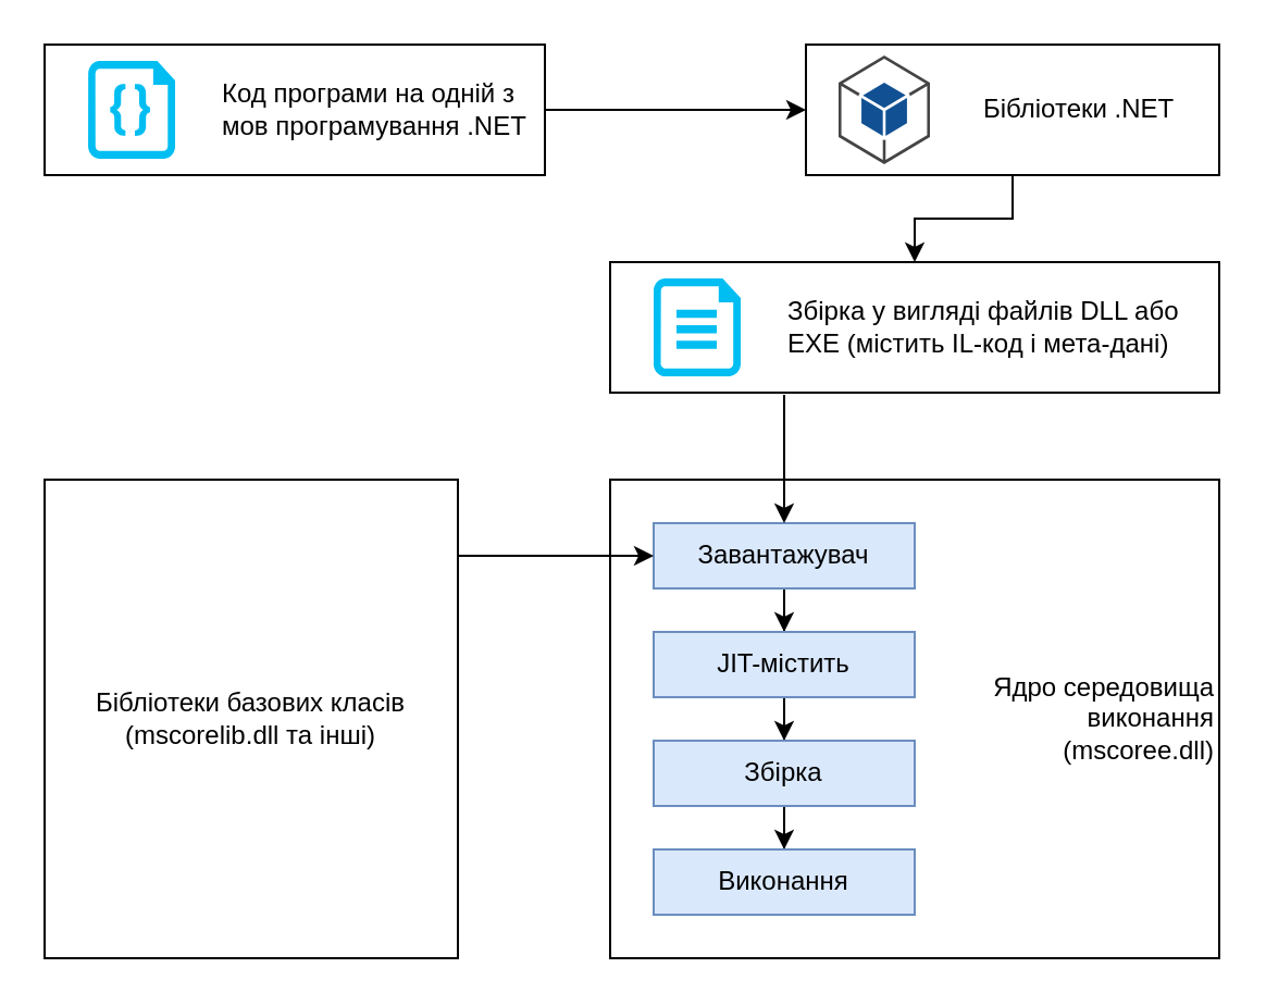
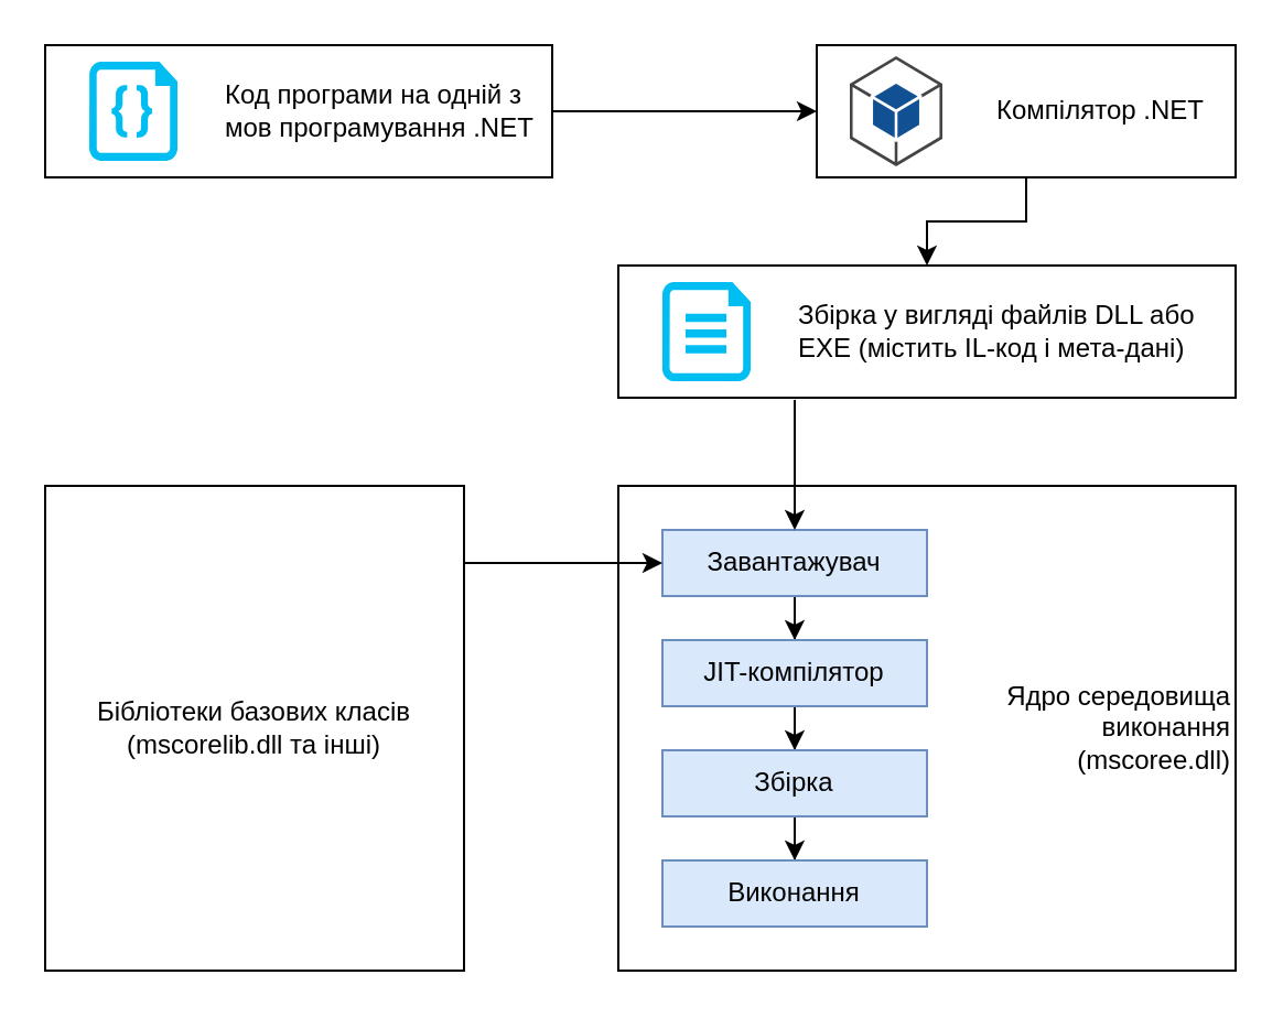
  <mxCell id="0" />
  <mxCell id="1" parent="0" />
  <mxCell id="2" value="&lt;blockquote style=&quot;margin: 0 0 0 40px ; border: none ; padding: 0px&quot;&gt;&lt;blockquote style=&quot;margin: 0 0 0 40px ; border: none ; padding: 0px&quot;&gt;Код програми на одній з мов програмування .NET&lt;/blockquote&gt;&lt;/blockquote&gt;" style="rounded=0;whiteSpace=wrap;html=1;align=left;" vertex="1" parent="1"><mxGeometry x="20" y="20" width="230" height="60" as="geometry" /></mxCell>
  <mxCell id="3" value="" style="edgeStyle=orthogonalEdgeStyle;rounded=0;orthogonalLoop=1;jettySize=auto;html=1;" edge="1" parent="1" source="4" target="6"><mxGeometry relative="1" as="geometry" /></mxCell>
- <mxCell id="4" value="&lt;blockquote style=&quot;margin: 0 0 0 40px ; border: none ; padding: 0px&quot;&gt;&lt;blockquote style=&quot;margin: 0 0 0 40px ; border: none ; padding: 0px&quot;&gt;Бібліотеки .NET&lt;/blockquote&gt;&lt;/blockquote&gt;" style="rounded=0;whiteSpace=wrap;html=1;align=left;" vertex="1" parent="1"><mxGeometry x="370" y="20" width="190" height="60" as="geometry" /></mxCell>
+ <mxCell id="4" value="&lt;blockquote style=&quot;margin: 0 0 0 40px ; border: none ; padding: 0px&quot;&gt;&lt;blockquote style=&quot;margin: 0 0 0 40px ; border: none ; padding: 0px&quot;&gt;Компілятор .NET&lt;/blockquote&gt;&lt;/blockquote&gt;" style="rounded=0;whiteSpace=wrap;html=1;align=left;" vertex="1" parent="1"><mxGeometry x="370" y="20" width="190" height="60" as="geometry" /></mxCell>
  <mxCell id="5" value="" style="endArrow=classic;html=1;exitX=1;exitY=0.5;exitDx=0;exitDy=0;entryX=0;entryY=0.5;entryDx=0;entryDy=0;" edge="1" parent="1" source="2" target="4"><mxGeometry width="50" height="50" relative="1" as="geometry"><mxPoint x="360" y="290" as="sourcePoint" /><mxPoint x="410" y="240" as="targetPoint" /></mxGeometry></mxCell>
  <mxCell id="6" value="&lt;blockquote style=&quot;margin: 0 0 0 40px ; border: none ; padding: 0px&quot;&gt;&lt;blockquote style=&quot;margin: 0 0 0 40px ; border: none ; padding: 0px&quot;&gt;Збірка у вигляді файлів DLL або EXE (містить IL-код і мета-дані)&lt;/blockquote&gt;&lt;/blockquote&gt;" style="rounded=0;whiteSpace=wrap;html=1;align=left;" vertex="1" parent="1"><mxGeometry x="280" y="120" width="280" height="60" as="geometry" /></mxCell>
  <mxCell id="7" value="" style="outlineConnect=0;dashed=0;verticalLabelPosition=bottom;verticalAlign=top;align=center;html=1;shape=mxgraph.aws3.android;fillColor=#115193;gradientColor=none;" vertex="1" parent="1"><mxGeometry x="385" y="25" width="42" height="50" as="geometry" /></mxCell>
  <mxCell id="8" value="" style="verticalLabelPosition=bottom;html=1;verticalAlign=top;align=center;strokeColor=none;fillColor=#00BEF2;shape=mxgraph.azure.code_file;pointerEvents=1;" vertex="1" parent="1"><mxGeometry x="40" y="27.5" width="40" height="45" as="geometry" /></mxCell>
  <mxCell id="9" value="" style="verticalLabelPosition=bottom;html=1;verticalAlign=top;align=center;strokeColor=none;fillColor=#00BEF2;shape=mxgraph.azure.cloud_services_configuration_file;pointerEvents=1;" vertex="1" parent="1"><mxGeometry x="300" y="127.5" width="40" height="45" as="geometry" /></mxCell>
  <mxCell id="10" value="Ядро середовища &lt;br&gt;виконання &lt;br&gt;(mscoree.dll)" style="rounded=0;whiteSpace=wrap;html=1;align=right;" vertex="1" parent="1"><mxGeometry x="280" y="220" width="280" height="220" as="geometry" /></mxCell>
  <mxCell id="11" value="Бібліотеки базових класів&lt;br&gt;(mscorelib.dll та інші)" style="rounded=0;whiteSpace=wrap;html=1;" vertex="1" parent="1"><mxGeometry x="20" y="220" width="190" height="220" as="geometry" /></mxCell>
  <mxCell id="12" value="" style="edgeStyle=orthogonalEdgeStyle;rounded=0;orthogonalLoop=1;jettySize=auto;html=1;" edge="1" parent="1" source="13" target="15"><mxGeometry relative="1" as="geometry" /></mxCell>
  <mxCell id="13" value="Завантажувач" style="rounded=0;whiteSpace=wrap;html=1;fillColor=#dae8fc;strokeColor=#6c8ebf;" vertex="1" parent="1"><mxGeometry x="300" y="240" width="120" height="30" as="geometry" /></mxCell>
  <mxCell id="14" value="" style="edgeStyle=orthogonalEdgeStyle;rounded=0;orthogonalLoop=1;jettySize=auto;html=1;" edge="1" parent="1" source="15" target="17"><mxGeometry relative="1" as="geometry" /></mxCell>
- <mxCell id="15" value="JIT-містить" style="rounded=0;whiteSpace=wrap;html=1;fillColor=#dae8fc;strokeColor=#6c8ebf;" vertex="1" parent="1"><mxGeometry x="300" y="290" width="120" height="30" as="geometry" /></mxCell>
+ <mxCell id="15" value="JIT-компілятор" style="rounded=0;whiteSpace=wrap;html=1;fillColor=#dae8fc;strokeColor=#6c8ebf;" vertex="1" parent="1"><mxGeometry x="300" y="290" width="120" height="30" as="geometry" /></mxCell>
  <mxCell id="16" value="" style="edgeStyle=orthogonalEdgeStyle;rounded=0;orthogonalLoop=1;jettySize=auto;html=1;" edge="1" parent="1" source="17" target="18"><mxGeometry relative="1" as="geometry" /></mxCell>
  <mxCell id="17" value="Збірка" style="rounded=0;whiteSpace=wrap;html=1;fillColor=#dae8fc;strokeColor=#6c8ebf;" vertex="1" parent="1"><mxGeometry x="300" y="340" width="120" height="30" as="geometry" /></mxCell>
  <mxCell id="18" value="Виконання" style="rounded=0;whiteSpace=wrap;html=1;fillColor=#dae8fc;strokeColor=#6c8ebf;" vertex="1" parent="1"><mxGeometry x="300" y="390" width="120" height="30" as="geometry" /></mxCell>
  <mxCell id="19" value="" style="endArrow=classic;html=1;entryX=0;entryY=0.5;entryDx=0;entryDy=0;" edge="1" parent="1" target="13"><mxGeometry width="50" height="50" relative="1" as="geometry"><mxPoint x="210" y="255" as="sourcePoint" /><mxPoint x="410" y="240" as="targetPoint" /></mxGeometry></mxCell>
  <mxCell id="20" value="" style="endArrow=classic;html=1;entryX=0.5;entryY=0;entryDx=0;entryDy=0;" edge="1" parent="1" target="13"><mxGeometry width="50" height="50" relative="1" as="geometry"><mxPoint x="360" y="181" as="sourcePoint" /><mxPoint x="410" y="240" as="targetPoint" /></mxGeometry></mxCell>
